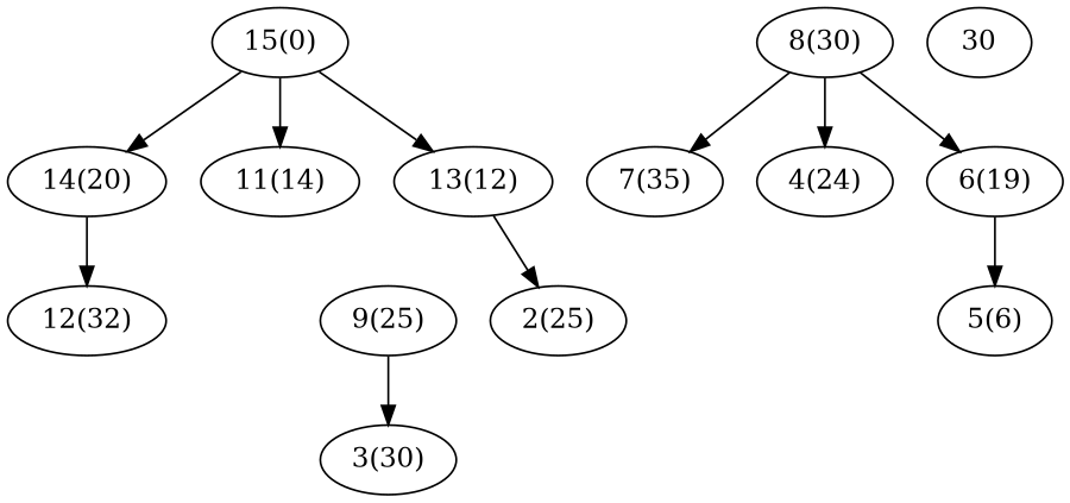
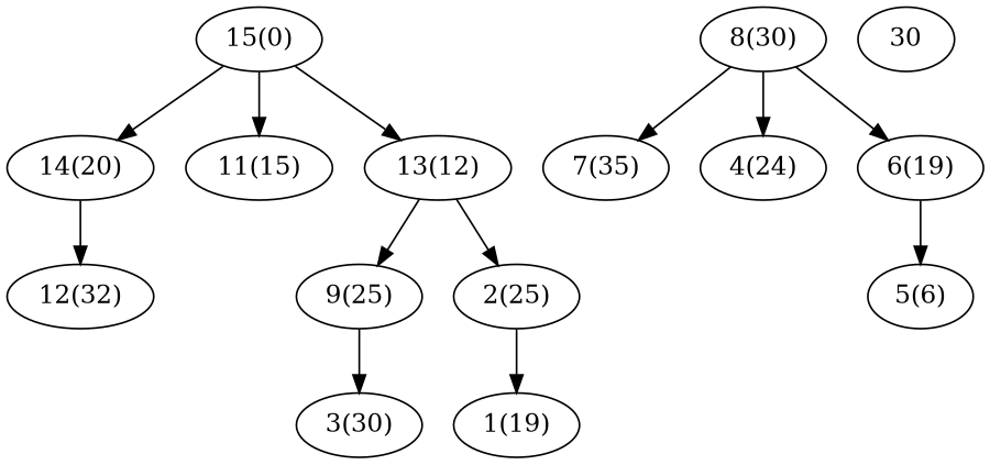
  digraph {
    edge [color=black]
    n1 [label="15(0)"]
    n2 [label="14(20)"]
-   n3 [label="11(14)"]
+   n3 [label="11(15)"]
    n4 [label="13(12)"]
    n5 [label="12(32)"]
    n6 [label="9(25)"]
    n7 [label="2(25)"]
    n8 [label="7(35)"]
    n9 [label="4(24)"]
    n10 [label="5(6)"]
    n11 [label="6(19)"]
    n12 [label="8(30)"]
    n13 [label="3(30)"]
+   n14 [label="1(19)"]
    30 [color=black]
    n1 -> n2
    n1 -> n3
    n1 -> n4
    n2 -> n5
+   n4 -> n6
    n4 -> n7
    n6 -> n13
+   n7 -> n14
    n11 -> n10
    n12 -> n8
    n12 -> n9
    n12 -> n11
  }
